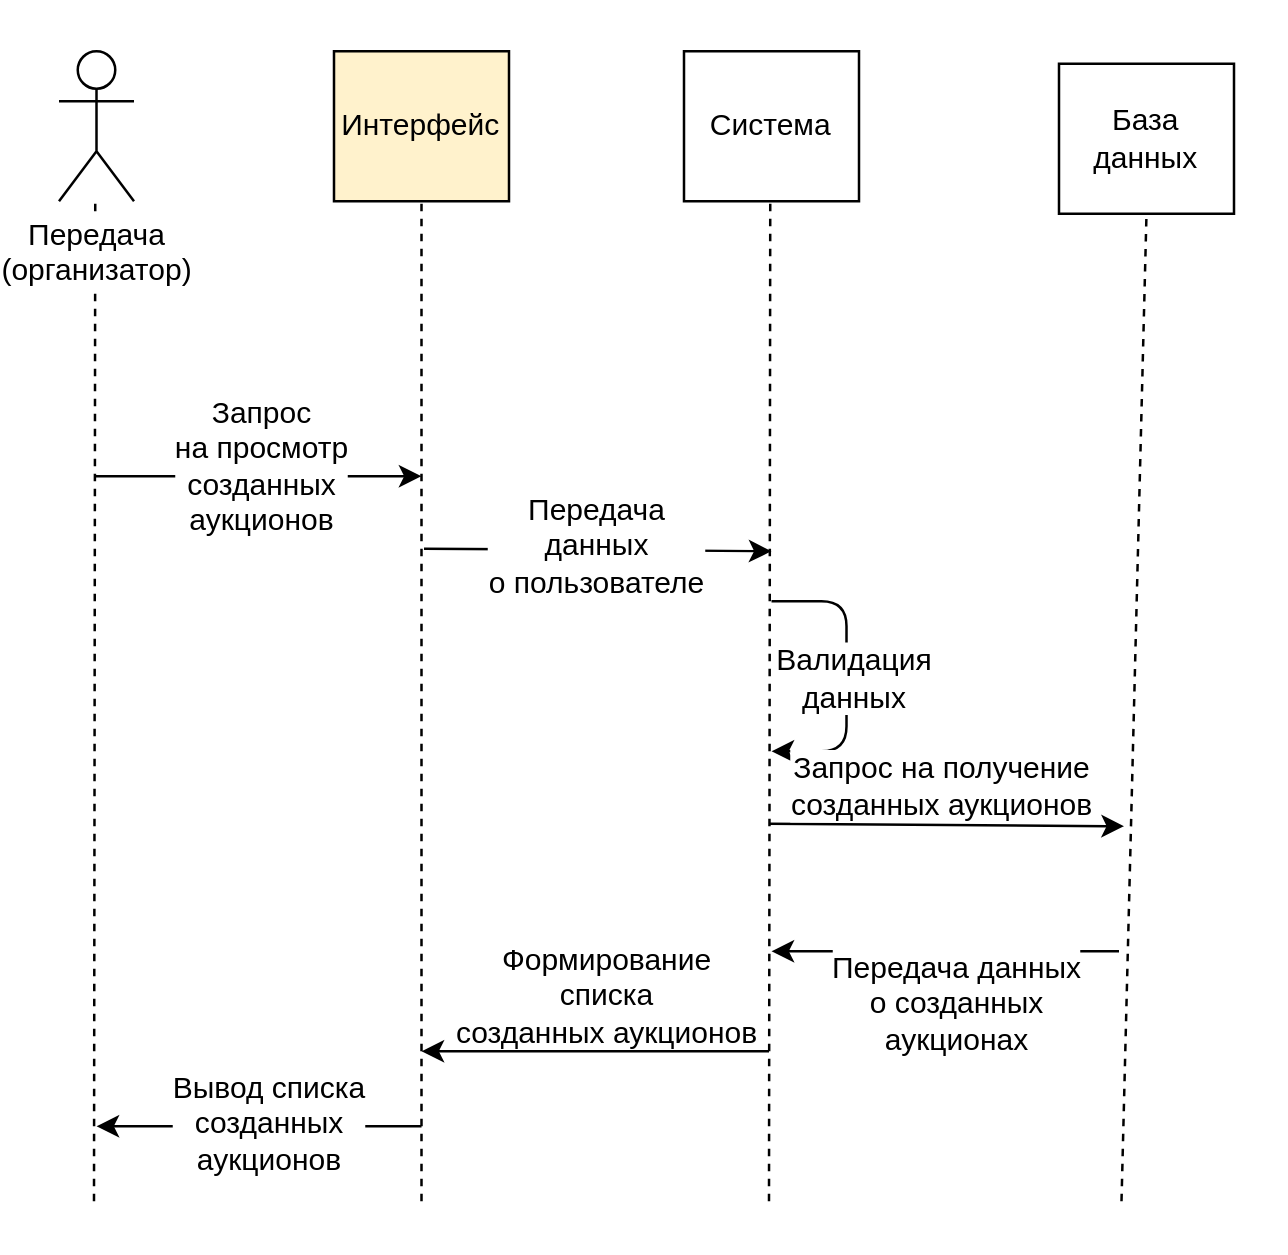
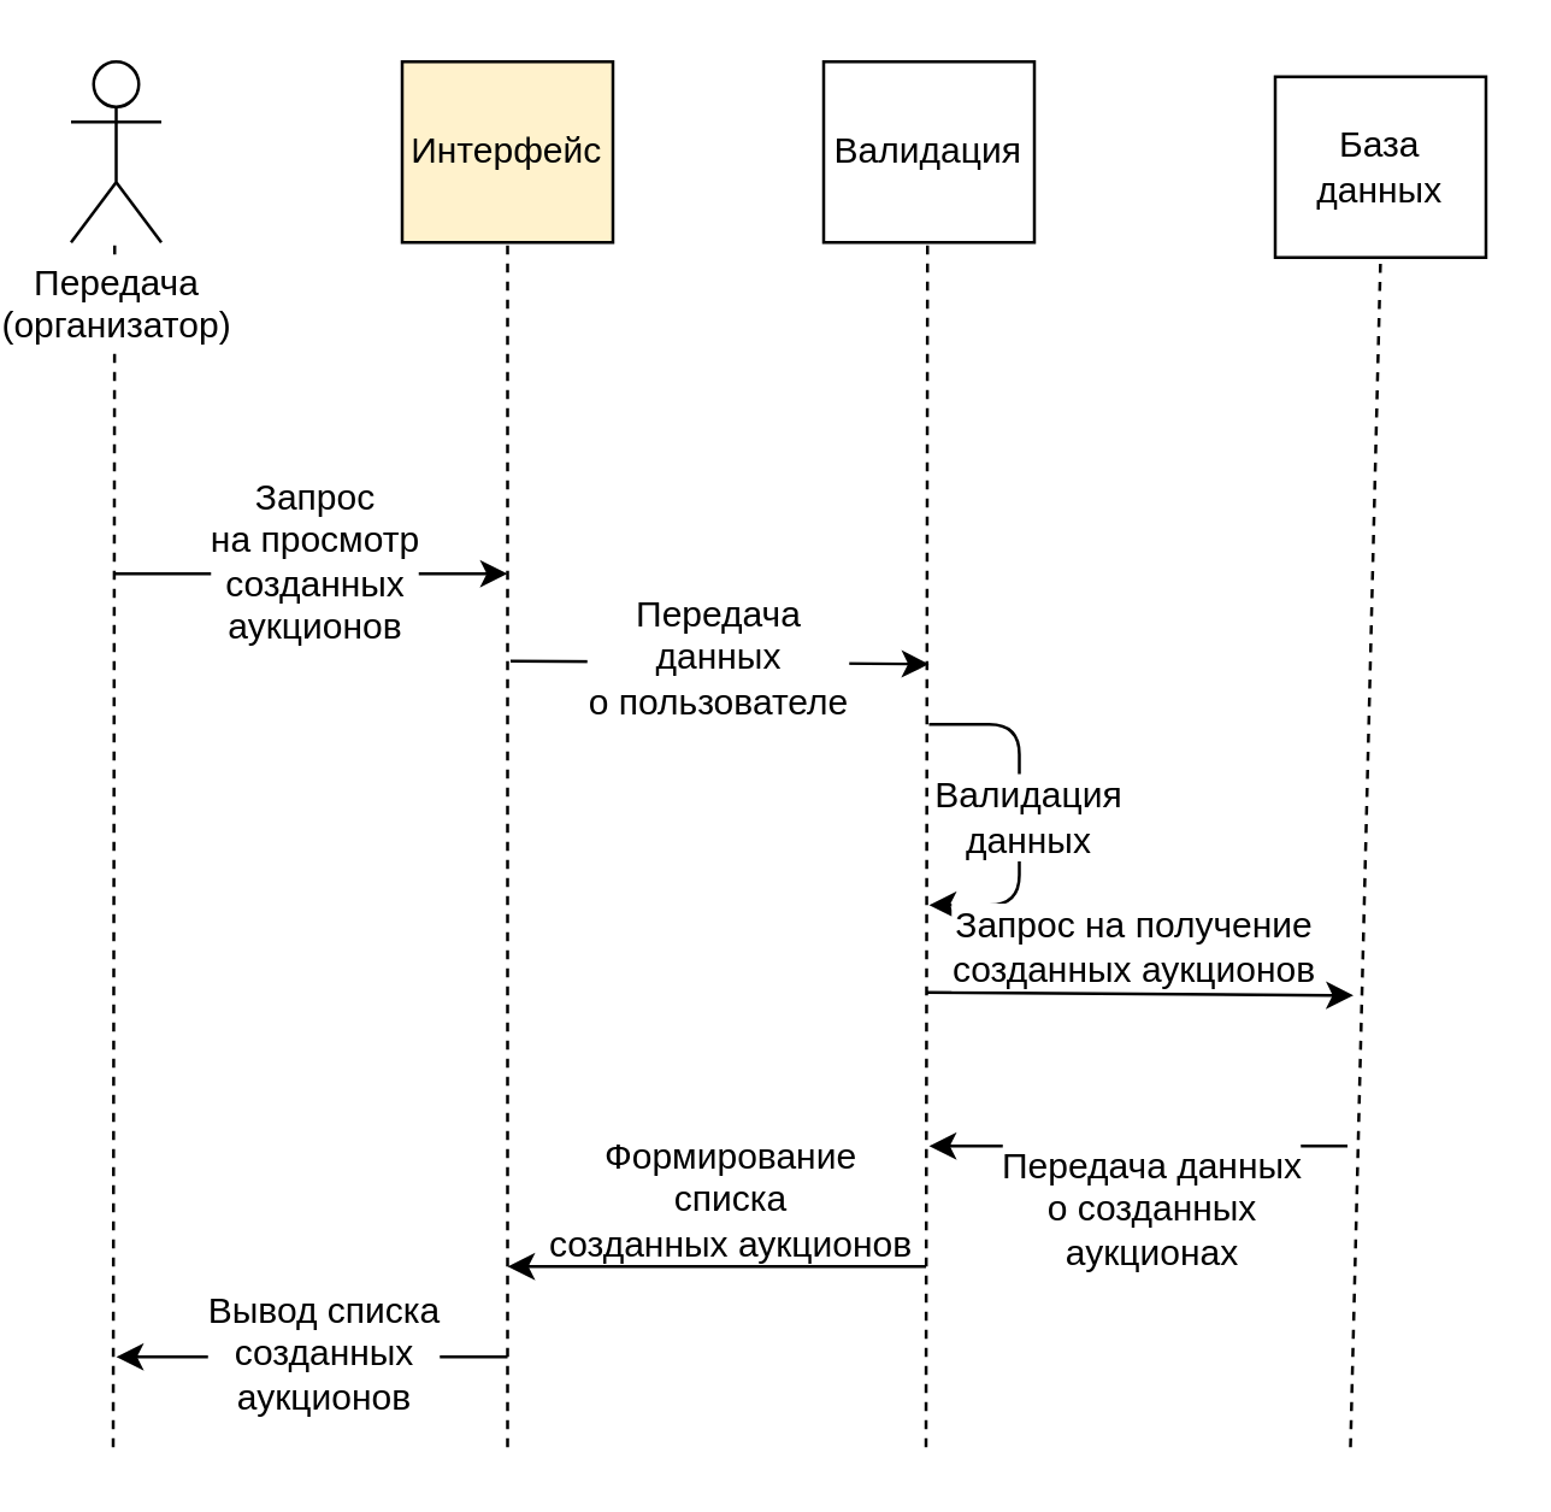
  <mxCell id="0" />
  <mxCell id="1" parent="0" />
  <mxCell id="2" value="Интерфейс" style="rounded=0;whiteSpace=wrap;html=1;fillColor=#fff2cc;" vertex="1" parent="1"><mxGeometry x="130" y="20" width="70" height="60" as="geometry" /></mxCell>
- <mxCell id="3" value="Система" style="rounded=0;whiteSpace=wrap;html=1;" vertex="1" parent="1"><mxGeometry x="270" y="20" width="70" height="60" as="geometry" /></mxCell>
+ <mxCell id="3" value="Валидация" style="rounded=0;whiteSpace=wrap;html=1;" vertex="1" parent="1"><mxGeometry x="270" y="20" width="70" height="60" as="geometry" /></mxCell>
  <mxCell id="4" value="База данных" style="rounded=0;whiteSpace=wrap;html=1;" vertex="1" parent="1"><mxGeometry x="420" y="25" width="70" height="60" as="geometry" /></mxCell>
  <mxCell id="5" value="" style="endArrow=none;dashed=1;html=1;entryX=0.5;entryY=1;entryDx=0;entryDy=0;" edge="1" parent="1" target="4"><mxGeometry width="50" height="50" relative="1" as="geometry"><mxPoint x="445" y="480" as="sourcePoint" /><mxPoint x="50" y="120" as="targetPoint" /></mxGeometry></mxCell>
  <mxCell id="6" value="" style="endArrow=none;dashed=1;html=1;entryX=0.5;entryY=1;entryDx=0;entryDy=0;" edge="1" parent="1"><mxGeometry width="50" height="50" relative="1" as="geometry"><mxPoint x="304" y="480" as="sourcePoint" /><mxPoint x="304.5" y="80" as="targetPoint" /></mxGeometry></mxCell>
  <mxCell id="7" value="" style="endArrow=none;dashed=1;html=1;entryX=0.5;entryY=1;entryDx=0;entryDy=0;" edge="1" parent="1"><mxGeometry width="50" height="50" relative="1" as="geometry"><mxPoint x="165" y="480" as="sourcePoint" /><mxPoint x="165" y="80" as="targetPoint" /></mxGeometry></mxCell>
  <mxCell id="8" value="" style="endArrow=none;dashed=1;html=1;entryX=0.5;entryY=1;entryDx=0;entryDy=0;" edge="1" parent="1"><mxGeometry width="50" height="50" relative="1" as="geometry"><mxPoint x="34" y="480" as="sourcePoint" /><mxPoint x="34.5" y="80" as="targetPoint" /></mxGeometry></mxCell>
  <mxCell id="9" value="Передача&lt;br&gt;(организатор)&lt;br&gt;" style="shape=umlActor;verticalLabelPosition=bottom;labelBackgroundColor=#ffffff;verticalAlign=top;html=1;outlineConnect=0;" vertex="1" parent="1"><mxGeometry x="20" y="20" width="30" height="60" as="geometry" /></mxCell>
  <mxCell id="10" value="" style="endArrow=classic;html=1;" edge="1" parent="1"><mxGeometry width="50" height="50" relative="1" as="geometry"><mxPoint x="34" y="190" as="sourcePoint" /><mxPoint x="165" y="190" as="targetPoint" /></mxGeometry></mxCell>
  <mxCell id="11" value="Запрос&lt;br&gt;на просмотр&lt;br&gt;созданных&lt;br&gt;аукционов&lt;br&gt;" style="text;html=1;resizable=0;points=[];align=center;verticalAlign=middle;labelBackgroundColor=#ffffff;" vertex="1" connectable="0" parent="10"><mxGeometry x="0.23" relative="1" as="geometry"><mxPoint x="-15" y="-5" as="offset" /></mxGeometry></mxCell>
  <mxCell id="12" value="" style="endArrow=classic;html=1;" edge="1" parent="1"><mxGeometry width="50" height="50" relative="1" as="geometry"><mxPoint x="166" y="219" as="sourcePoint" /><mxPoint x="305" y="220" as="targetPoint" /></mxGeometry></mxCell>
  <mxCell id="13" value="Передача&lt;br&gt;данных&lt;br&gt;о пользователе&lt;br&gt;" style="text;html=1;resizable=0;points=[];align=center;verticalAlign=middle;labelBackgroundColor=#ffffff;" vertex="1" connectable="0" parent="12"><mxGeometry x="-0.143" y="-1" relative="1" as="geometry"><mxPoint x="9" y="-3" as="offset" /></mxGeometry></mxCell>
  <mxCell id="14" value="" style="endArrow=classic;html=1;" edge="1" parent="1"><mxGeometry width="50" height="50" relative="1" as="geometry"><mxPoint x="305" y="240" as="sourcePoint" /><mxPoint x="305" y="300" as="targetPoint" /><Array as="points"><mxPoint x="335" y="240" /><mxPoint x="335" y="300" /></Array></mxGeometry></mxCell>
  <mxCell id="15" value="Валидация&lt;br&gt;данных&lt;br&gt;" style="text;html=1;resizable=0;points=[];align=center;verticalAlign=middle;labelBackgroundColor=#ffffff;" vertex="1" connectable="0" parent="14"><mxGeometry x="0.079" relative="1" as="geometry"><mxPoint x="2" y="-5" as="offset" /></mxGeometry></mxCell>
  <mxCell id="16" value="" style="endArrow=classic;html=1;" edge="1" parent="1"><mxGeometry width="50" height="50" relative="1" as="geometry"><mxPoint x="304" y="329" as="sourcePoint" /><mxPoint x="446" y="330" as="targetPoint" /></mxGeometry></mxCell>
  <mxCell id="17" value="Запрос на&amp;nbsp;получение&lt;br&gt;созданных аукционов&lt;br&gt;" style="text;html=1;resizable=0;points=[];align=center;verticalAlign=middle;labelBackgroundColor=#ffffff;" vertex="1" connectable="0" parent="16"><mxGeometry x="0.279" relative="1" as="geometry"><mxPoint x="-22" y="-16" as="offset" /></mxGeometry></mxCell>
  <mxCell id="18" value="" style="endArrow=classic;html=1;" edge="1" parent="1"><mxGeometry width="50" height="50" relative="1" as="geometry"><mxPoint x="444" y="380" as="sourcePoint" /><mxPoint x="305" y="380" as="targetPoint" /></mxGeometry></mxCell>
  <mxCell id="19" value="Передача данных&lt;br&gt;о созданных&lt;br&gt;аукционах&lt;br&gt;" style="text;html=1;resizable=0;points=[];align=center;verticalAlign=middle;labelBackgroundColor=#ffffff;" vertex="1" connectable="0" parent="18"><mxGeometry x="-0.358" y="1" relative="1" as="geometry"><mxPoint x="-21" y="19" as="offset" /></mxGeometry></mxCell>
  <mxCell id="20" value="" style="endArrow=classic;html=1;" edge="1" parent="1"><mxGeometry width="50" height="50" relative="1" as="geometry"><mxPoint x="304" y="420" as="sourcePoint" /><mxPoint x="165" y="420" as="targetPoint" /></mxGeometry></mxCell>
  <mxCell id="21" value="Формирование&lt;br&gt;списка&lt;br&gt;созданных аукционов&lt;br&gt;" style="text;html=1;resizable=0;points=[];align=center;verticalAlign=middle;labelBackgroundColor=#ffffff;fillColor=none;" vertex="1" connectable="0" parent="20"><mxGeometry x="0.175" y="-2" relative="1" as="geometry"><mxPoint x="16" y="-21" as="offset" /></mxGeometry></mxCell>
  <mxCell id="22" value="" style="endArrow=classic;html=1;" edge="1" parent="1"><mxGeometry width="50" height="50" relative="1" as="geometry"><mxPoint x="165" y="450" as="sourcePoint" /><mxPoint x="35" y="450" as="targetPoint" /></mxGeometry></mxCell>
  <mxCell id="23" value="Вывод списка&lt;br&gt;созданных&lt;br&gt;аукционов&lt;br&gt;" style="text;html=1;resizable=0;points=[];align=center;verticalAlign=middle;labelBackgroundColor=#ffffff;" vertex="1" connectable="0" parent="22"><mxGeometry x="-0.122" relative="1" as="geometry"><mxPoint x="-5" y="-2" as="offset" /></mxGeometry></mxCell>
